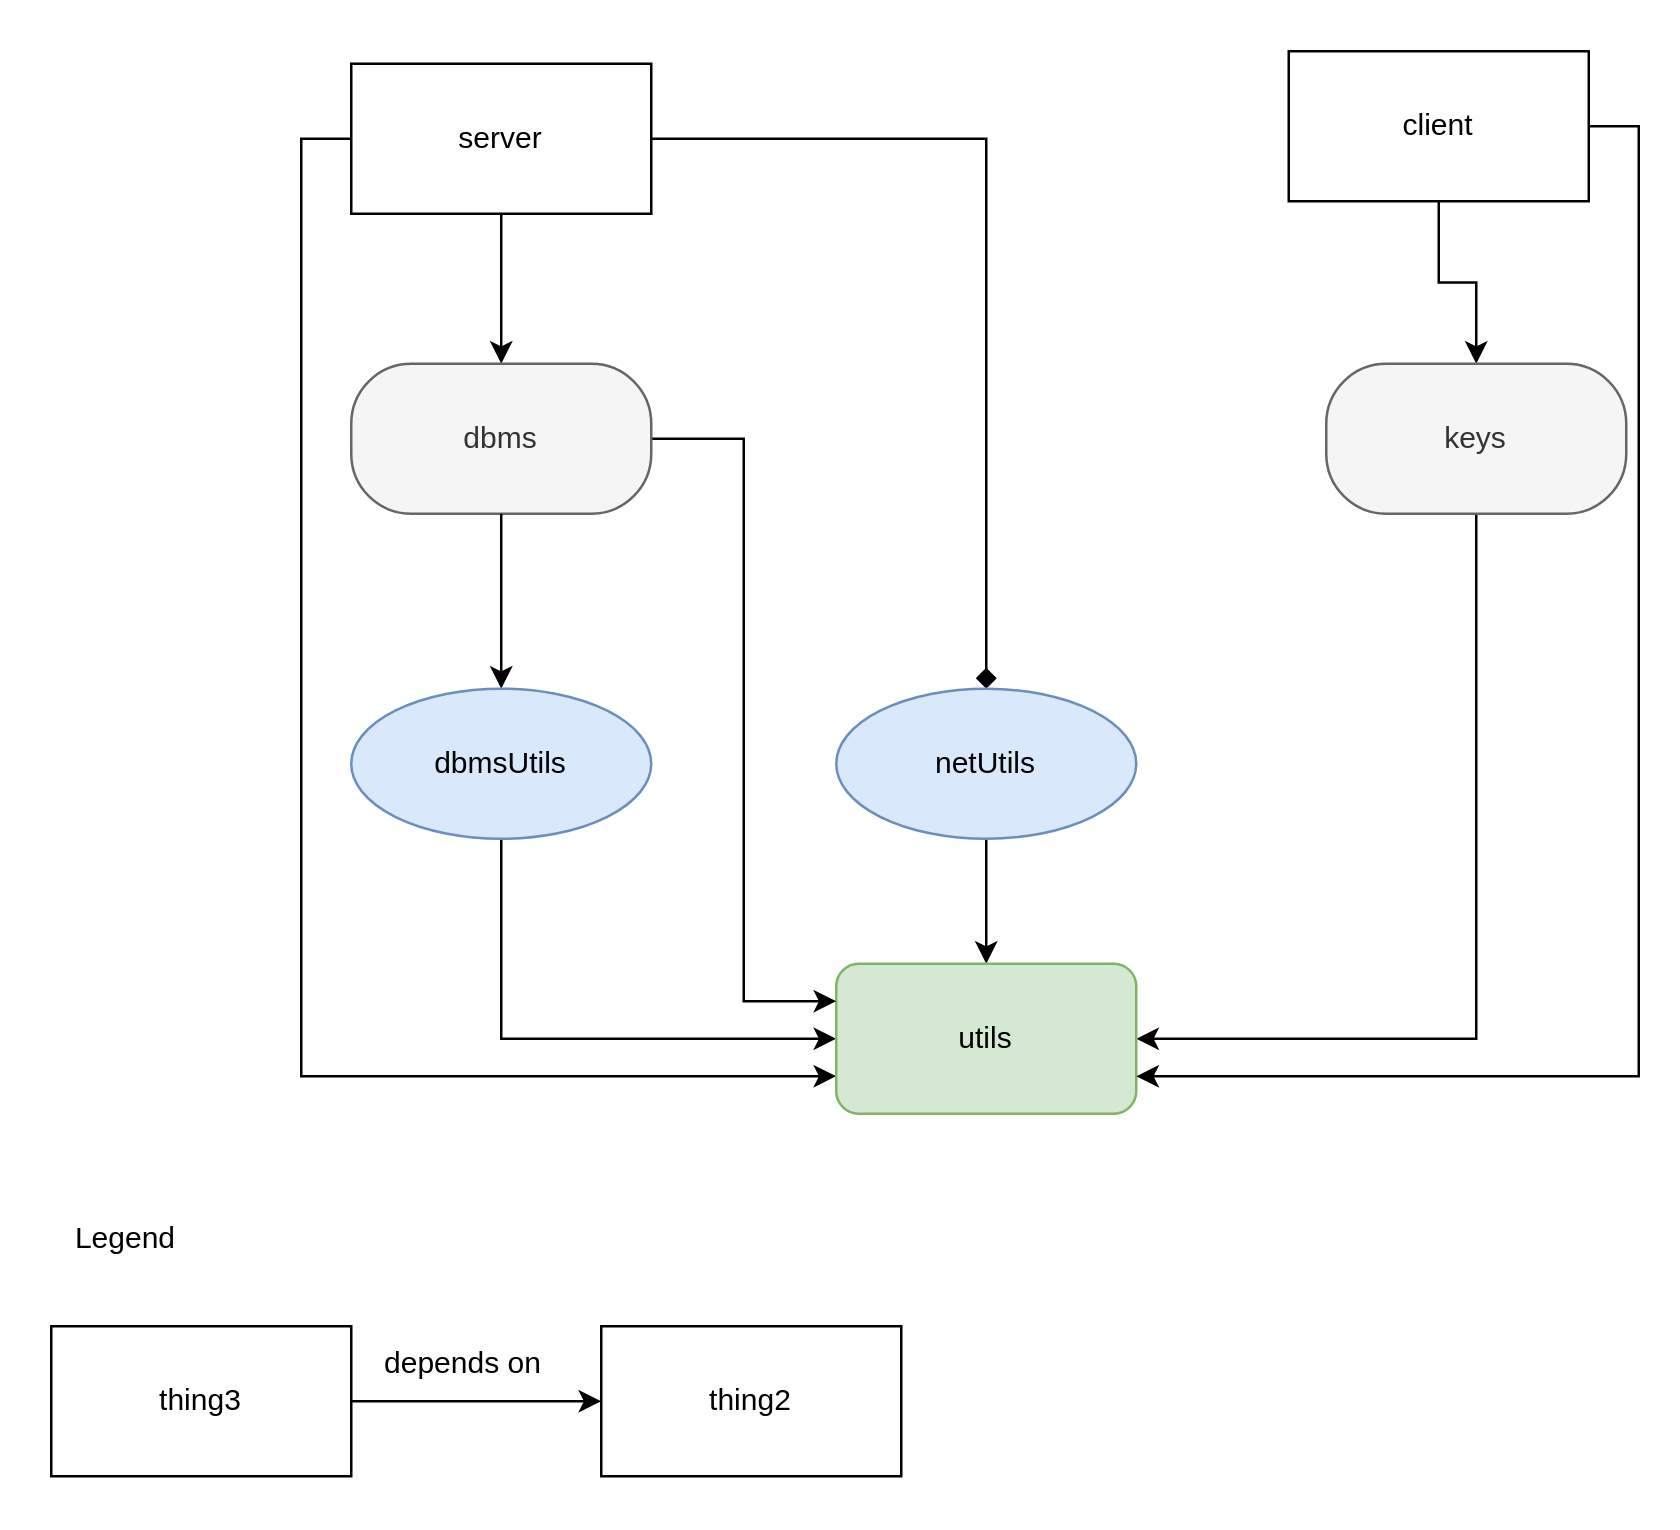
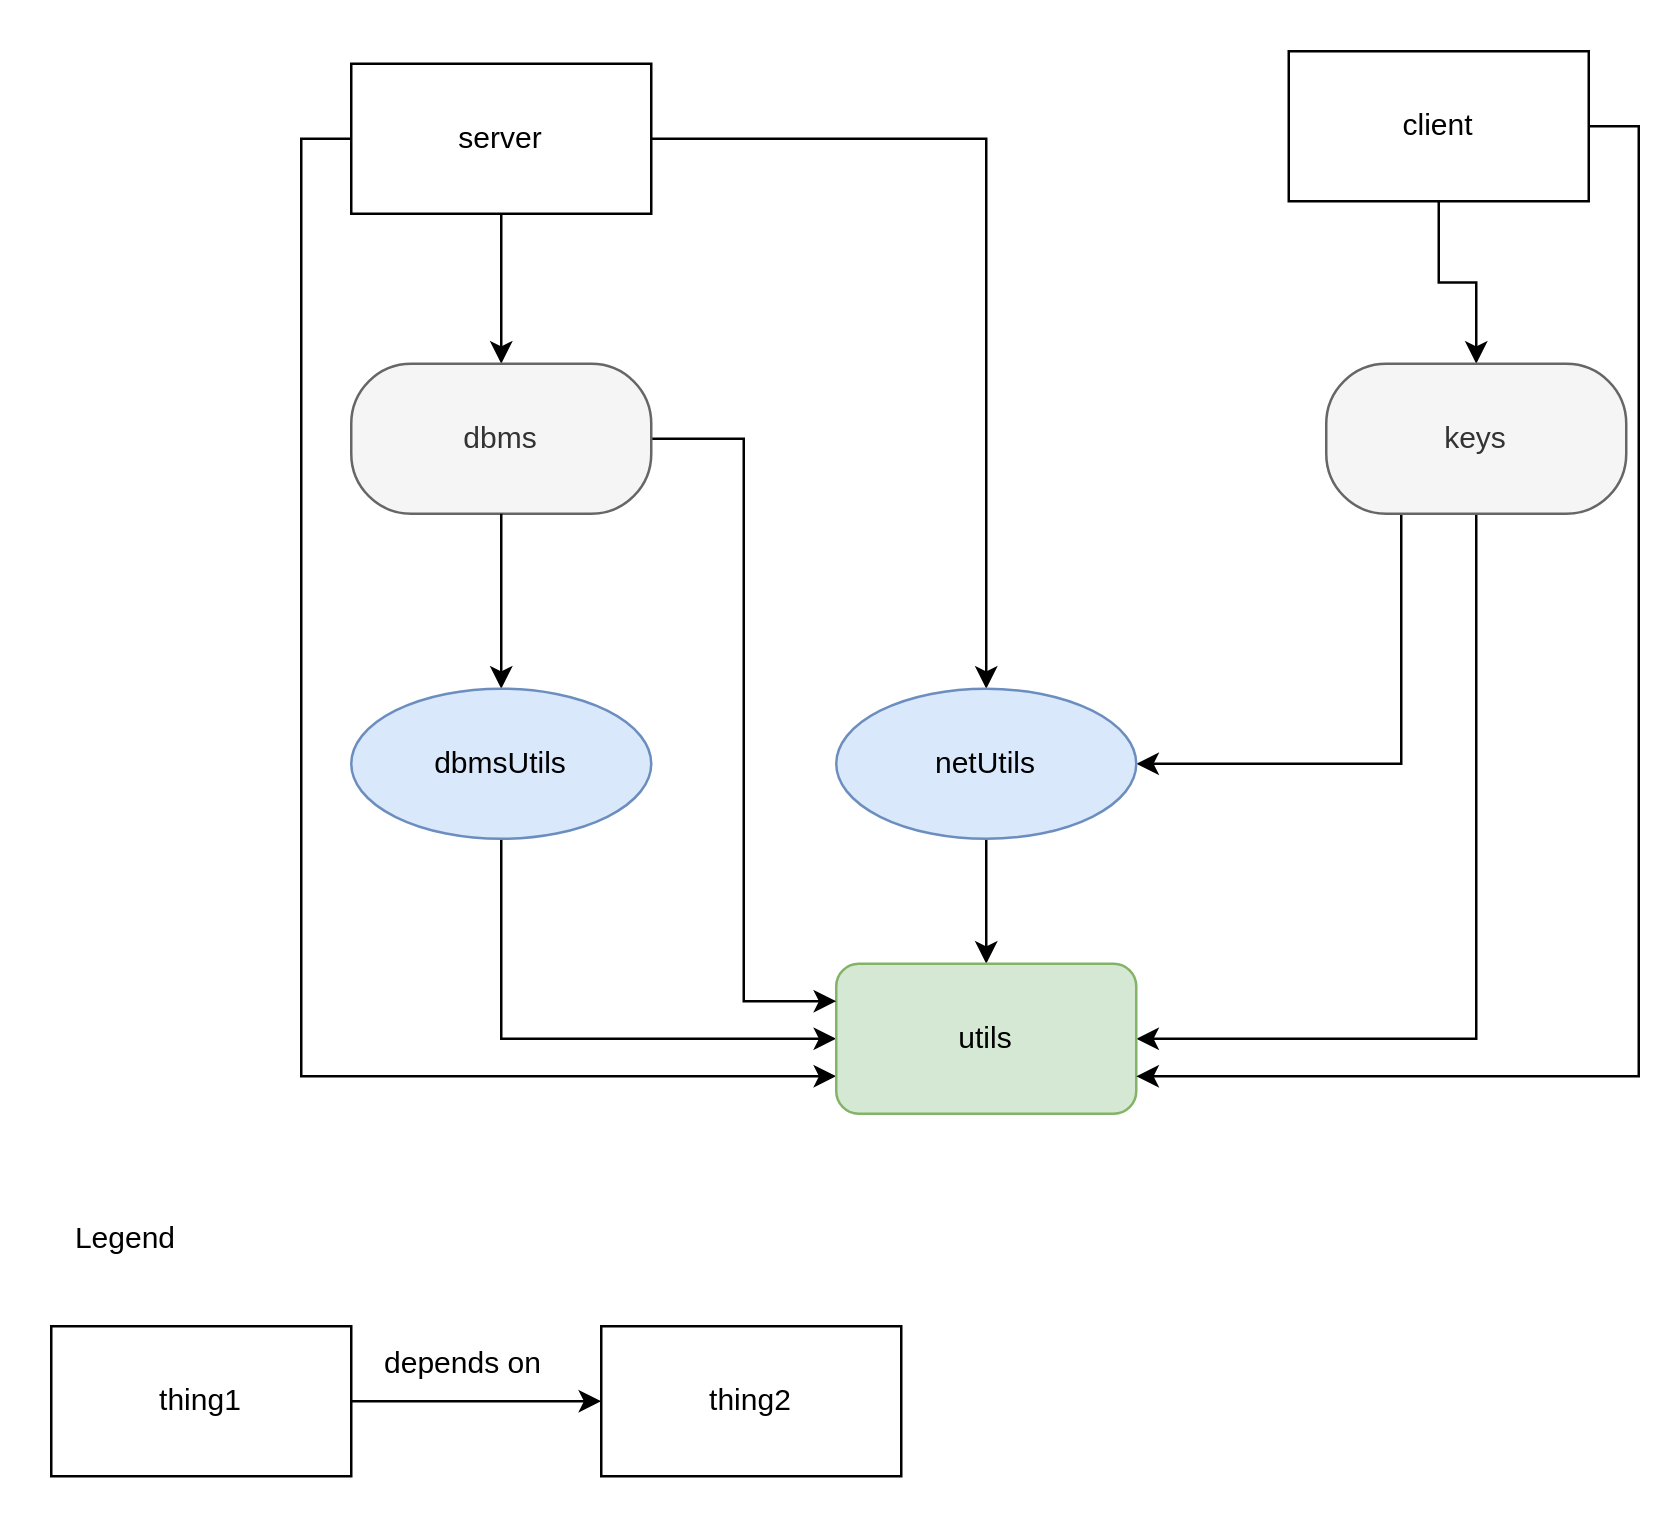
  <mxCell id="0" />
  <mxCell id="1" parent="0" />
  <mxCell id="2" style="edgeStyle=orthogonalEdgeStyle;rounded=0;orthogonalLoop=1;jettySize=auto;html=1;exitX=0.5;exitY=1;exitDx=0;exitDy=0;entryX=0.5;entryY=0;entryDx=0;entryDy=0;" parent="1" source="9" target="6" edge="1"><mxGeometry relative="1" as="geometry" /></mxCell>
  <mxCell id="3" style="edgeStyle=orthogonalEdgeStyle;rounded=0;orthogonalLoop=1;jettySize=auto;html=1;exitX=0.5;exitY=1;exitDx=0;exitDy=0;entryX=1;entryY=0.5;entryDx=0;entryDy=0;" parent="1" source="11" target="6" edge="1"><mxGeometry relative="1" as="geometry" /></mxCell>
  <mxCell id="4" style="edgeStyle=orthogonalEdgeStyle;rounded=0;orthogonalLoop=1;jettySize=auto;html=1;exitX=0;exitY=0.5;exitDx=0;exitDy=0;entryX=0;entryY=0.75;entryDx=0;entryDy=0;" parent="1" source="19" target="6" edge="1"><mxGeometry relative="1" as="geometry" /></mxCell>
  <mxCell id="5" style="edgeStyle=orthogonalEdgeStyle;rounded=0;orthogonalLoop=1;jettySize=auto;html=1;exitX=0.5;exitY=1;exitDx=0;exitDy=0;entryX=0;entryY=0.5;entryDx=0;entryDy=0;" parent="1" source="16" target="6" edge="1"><mxGeometry relative="1" as="geometry" /></mxCell>
  <mxCell id="6" value="utils" style="rounded=1;whiteSpace=wrap;html=1;fillColor=#d5e8d4;strokeColor=#82b366;" parent="1" vertex="1"><mxGeometry x="334" y="385" width="120" height="60" as="geometry" /></mxCell>
- <mxCell id="8" style="edgeStyle=orthogonalEdgeStyle;rounded=0;orthogonalLoop=1;jettySize=auto;html=1;exitX=1;exitY=0.5;exitDx=0;exitDy=0;entryX=0.5;entryY=0;entryDx=0;entryDy=0;endArrow=diamond;" parent="1" source="19" target="9" edge="1"><mxGeometry relative="1" as="geometry" /></mxCell>
+ <mxCell id="7" style="edgeStyle=orthogonalEdgeStyle;rounded=0;orthogonalLoop=1;jettySize=auto;html=1;exitX=0.25;exitY=1;exitDx=0;exitDy=0;entryX=1;entryY=0.5;entryDx=0;entryDy=0;" parent="1" source="11" target="9" edge="1"><mxGeometry relative="1" as="geometry" /></mxCell>
+ <mxCell id="8" style="edgeStyle=orthogonalEdgeStyle;rounded=0;orthogonalLoop=1;jettySize=auto;html=1;exitX=1;exitY=0.5;exitDx=0;exitDy=0;entryX=0.5;entryY=0;entryDx=0;entryDy=0;" parent="1" source="19" target="9" edge="1"><mxGeometry relative="1" as="geometry" /></mxCell>
  <mxCell id="9" value="netUtils" style="rounded=1;whiteSpace=wrap;html=1;arcSize=200;fillColor=#dae8fc;strokeColor=#6c8ebf;" parent="1" vertex="1"><mxGeometry x="334" y="275" width="120" height="60" as="geometry" /></mxCell>
  <mxCell id="10" style="edgeStyle=orthogonalEdgeStyle;rounded=0;orthogonalLoop=1;jettySize=auto;html=1;exitX=0.5;exitY=1;exitDx=0;exitDy=0;entryX=0.5;entryY=0;entryDx=0;entryDy=0;" parent="1" source="18" target="11" edge="1"><mxGeometry relative="1" as="geometry" /></mxCell>
  <mxCell id="11" value="keys" style="rounded=1;whiteSpace=wrap;html=1;fillColor=#f5f5f5;fontColor=#333333;strokeColor=#666666;arcSize=40;" parent="1" vertex="1"><mxGeometry x="530" y="145" width="120" height="60" as="geometry" /></mxCell>
  <mxCell id="12" style="edgeStyle=orthogonalEdgeStyle;rounded=0;orthogonalLoop=1;jettySize=auto;html=1;exitX=0.5;exitY=1;exitDx=0;exitDy=0;entryX=0.5;entryY=0;entryDx=0;entryDy=0;" parent="1" source="19" target="14" edge="1"><mxGeometry relative="1" as="geometry" /></mxCell>
  <mxCell id="13" style="edgeStyle=orthogonalEdgeStyle;rounded=0;orthogonalLoop=1;jettySize=auto;html=1;exitX=1;exitY=0.5;exitDx=0;exitDy=0;entryX=0;entryY=0.25;entryDx=0;entryDy=0;" parent="1" source="14" target="6" edge="1"><mxGeometry relative="1" as="geometry" /></mxCell>
  <mxCell id="14" value="dbms" style="rounded=1;whiteSpace=wrap;html=1;arcSize=40;glass=0;sketch=0;shadow=0;fillColor=#f5f5f5;fontColor=#333333;strokeColor=#666666;" parent="1" vertex="1"><mxGeometry x="140" y="145" width="120" height="60" as="geometry" /></mxCell>
  <mxCell id="15" style="edgeStyle=orthogonalEdgeStyle;rounded=0;orthogonalLoop=1;jettySize=auto;html=1;exitX=0.5;exitY=1;exitDx=0;exitDy=0;entryX=0.5;entryY=0;entryDx=0;entryDy=0;" parent="1" source="14" target="16" edge="1"><mxGeometry relative="1" as="geometry" /></mxCell>
  <mxCell id="16" value="dbmsUtils" style="rounded=1;whiteSpace=wrap;html=1;arcSize=200;fillColor=#dae8fc;strokeColor=#6c8ebf;" parent="1" vertex="1"><mxGeometry x="140" y="275" width="120" height="60" as="geometry" /></mxCell>
  <mxCell id="17" style="edgeStyle=orthogonalEdgeStyle;rounded=0;orthogonalLoop=1;jettySize=auto;html=1;exitX=1;exitY=0.5;exitDx=0;exitDy=0;entryX=1;entryY=0.75;entryDx=0;entryDy=0;" parent="1" source="18" target="6" edge="1"><mxGeometry relative="1" as="geometry" /></mxCell>
  <mxCell id="18" value="client" style="rounded=0;whiteSpace=wrap;html=1;" parent="1" vertex="1"><mxGeometry x="515" y="20" width="120" height="60" as="geometry" /></mxCell>
  <mxCell id="19" value="server" style="rounded=0;whiteSpace=wrap;html=1;" parent="1" vertex="1"><mxGeometry x="140" y="25" width="120" height="60" as="geometry" /></mxCell>
  <mxCell id="20" value="thing2" style="rounded=0;whiteSpace=wrap;html=1;shadow=0;glass=0;sketch=0;gradientColor=none;" vertex="1" parent="1"><mxGeometry x="240" y="530" width="120" height="60" as="geometry" /></mxCell>
  <mxCell id="21" style="edgeStyle=orthogonalEdgeStyle;rounded=0;orthogonalLoop=1;jettySize=auto;html=1;exitX=1;exitY=0.5;exitDx=0;exitDy=0;entryX=0;entryY=0.5;entryDx=0;entryDy=0;" edge="1" parent="1" source="22" target="20"><mxGeometry relative="1" as="geometry" /></mxCell>
- <mxCell id="22" value="thing3" style="rounded=0;whiteSpace=wrap;html=1;shadow=0;glass=0;sketch=0;gradientColor=none;" vertex="1" parent="1"><mxGeometry x="20" y="530" width="120" height="60" as="geometry" /></mxCell>
+ <mxCell id="22" value="thing1" style="rounded=0;whiteSpace=wrap;html=1;shadow=0;glass=0;sketch=0;gradientColor=none;" vertex="1" parent="1"><mxGeometry x="20" y="530" width="120" height="60" as="geometry" /></mxCell>
  <mxCell id="23" value="depends on" style="text;html=1;strokeColor=none;fillColor=none;align=center;verticalAlign=middle;whiteSpace=wrap;rounded=0;shadow=0;glass=0;sketch=0;" vertex="1" parent="1"><mxGeometry x="150" y="530" width="70" height="30" as="geometry" /></mxCell>
  <mxCell id="24" value="Legend" style="text;html=1;strokeColor=none;fillColor=none;align=center;verticalAlign=middle;whiteSpace=wrap;rounded=0;shadow=0;glass=0;sketch=0;" vertex="1" parent="1"><mxGeometry x="20" y="480" width="60" height="30" as="geometry" /></mxCell>
